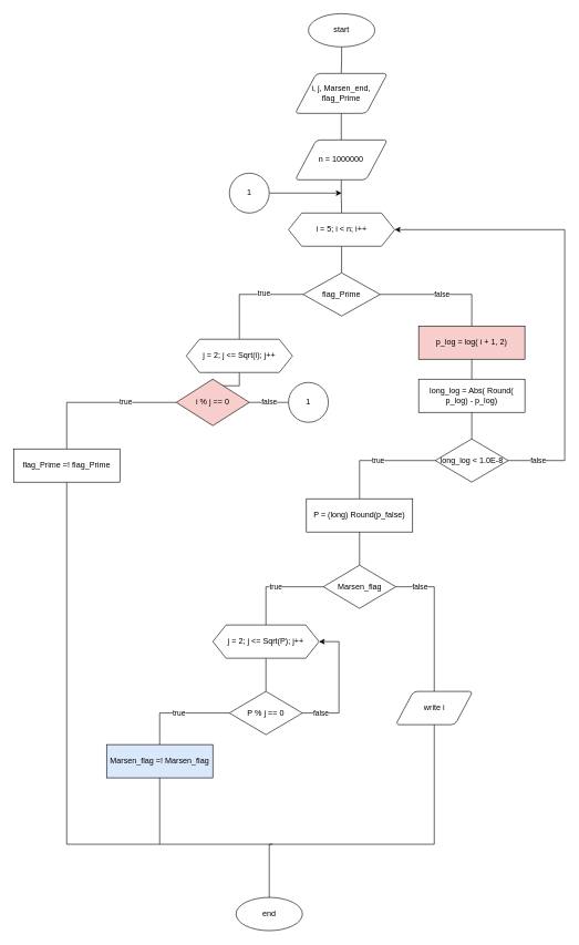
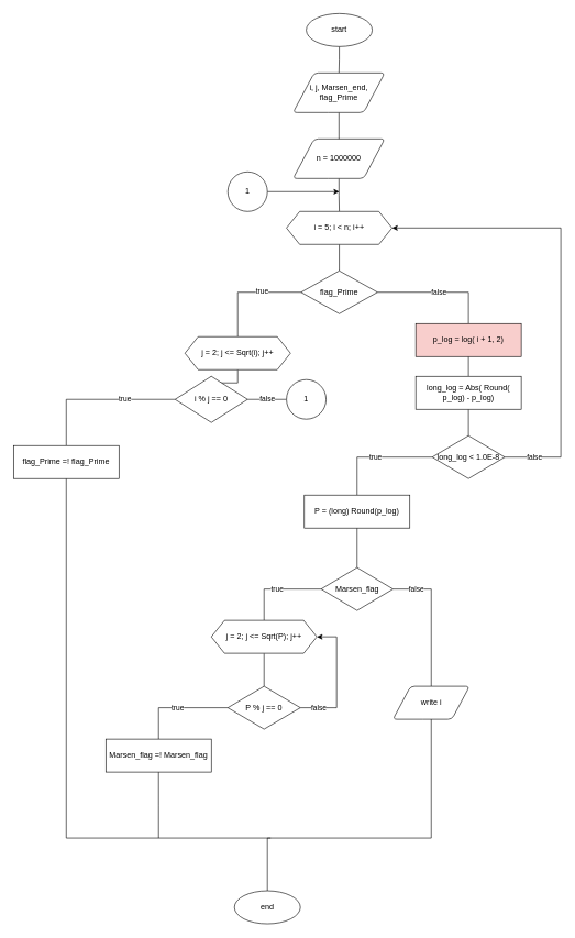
  <mxCell id="0" />
  <mxCell id="1" parent="0" />
  <mxCell id="2" style="edgeStyle=orthogonalEdgeStyle;rounded=0;orthogonalLoop=1;jettySize=auto;html=1;exitX=0.5;exitY=1;exitDx=0;exitDy=0;exitPerimeter=0;entryX=0.5;entryY=0;entryDx=0;entryDy=0;endArrow=none;endFill=0;" edge="1" parent="1" source="3" target="41"><mxGeometry relative="1" as="geometry" /></mxCell>
  <mxCell id="3" value="start" style="strokeWidth=1;html=1;shape=mxgraph.flowchart.start_1;whiteSpace=wrap;" vertex="1" parent="1"><mxGeometry x="464" y="20" width="100" height="50" as="geometry" /></mxCell>
  <mxCell id="4" style="edgeStyle=orthogonalEdgeStyle;rounded=0;orthogonalLoop=1;jettySize=auto;html=1;exitX=0.5;exitY=1;exitDx=0;exitDy=0;endArrow=none;endFill=0;" edge="1" parent="1" source="5" target="7"><mxGeometry relative="1" as="geometry" /></mxCell>
  <mxCell id="5" value="n = 1000000" style="shape=parallelogram;html=1;strokeWidth=1;perimeter=parallelogramPerimeter;whiteSpace=wrap;rounded=1;arcSize=12;size=0.23;" vertex="1" parent="1"><mxGeometry x="444" y="210" width="139" height="60" as="geometry" /></mxCell>
  <mxCell id="6" value="" style="edgeStyle=orthogonalEdgeStyle;rounded=0;orthogonalLoop=1;jettySize=auto;html=1;endArrow=none;endFill=0;" edge="1" parent="1" source="7" target="10"><mxGeometry relative="1" as="geometry" /></mxCell>
  <mxCell id="7" value="i = 5; i &amp;lt; n; i++" style="shape=hexagon;perimeter=hexagonPerimeter2;whiteSpace=wrap;html=1;fixedSize=1;strokeWidth=1;" vertex="1" parent="1"><mxGeometry x="434" y="320" width="160" height="50" as="geometry" /></mxCell>
  <mxCell id="8" value="true" style="edgeStyle=orthogonalEdgeStyle;rounded=0;orthogonalLoop=1;jettySize=auto;html=1;endArrow=none;endFill=0;" edge="1" parent="1" source="10" target="12"><mxGeometry x="-0.281" y="-2" relative="1" as="geometry"><mxPoint as="offset" /></mxGeometry></mxCell>
  <mxCell id="9" value="false" style="edgeStyle=orthogonalEdgeStyle;rounded=0;orthogonalLoop=1;jettySize=auto;html=1;exitX=1;exitY=0.5;exitDx=0;exitDy=0;endArrow=none;endFill=0;" edge="1" parent="1" source="10" target="19"><mxGeometry relative="1" as="geometry" /></mxCell>
  <mxCell id="10" value="flag_Prime" style="rhombus;whiteSpace=wrap;html=1;strokeWidth=1;" vertex="1" parent="1"><mxGeometry x="456" y="410" width="116" height="65" as="geometry" /></mxCell>
  <mxCell id="11" value="" style="edgeStyle=orthogonalEdgeStyle;rounded=0;orthogonalLoop=1;jettySize=auto;html=1;endArrow=none;endFill=0;" edge="1" parent="1" source="12" target="15"><mxGeometry relative="1" as="geometry" /></mxCell>
  <mxCell id="12" value="j = 2; j &amp;lt;= Sqrt(i); j++" style="shape=hexagon;perimeter=hexagonPerimeter2;whiteSpace=wrap;html=1;fixedSize=1;strokeWidth=1;" vertex="1" parent="1"><mxGeometry x="280" y="510" width="160" height="50" as="geometry" /></mxCell>
  <mxCell id="13" value="true" style="edgeStyle=orthogonalEdgeStyle;rounded=0;orthogonalLoop=1;jettySize=auto;html=1;exitX=0;exitY=0.5;exitDx=0;exitDy=0;endArrow=none;endFill=0;" edge="1" parent="1" source="15" target="17"><mxGeometry x="-0.357" relative="1" as="geometry"><Array as="points"><mxPoint y="605" x="100" /></Array><mxPoint as="offset" /></mxGeometry></mxCell>
  <mxCell id="14" value="false" style="edgeStyle=orthogonalEdgeStyle;rounded=0;orthogonalLoop=1;jettySize=auto;html=1;exitX=1;exitY=0.5;exitDx=0;exitDy=0;entryX=0;entryY=0.5;entryDx=0;entryDy=0;entryPerimeter=0;endArrow=none;endFill=0;" edge="1" parent="1" source="15" target="42"><mxGeometry relative="1" as="geometry" /></mxCell>
- <mxCell id="15" value="i % j == 0" style="rhombus;whiteSpace=wrap;html=1;strokeWidth=1;fillColor=#f8cecc;" vertex="1" parent="1"><mxGeometry x="265" y="570" width="110" height="70" as="geometry" /></mxCell>
+ <mxCell id="15" value="i % j == 0" style="rhombus;whiteSpace=wrap;html=1;strokeWidth=1;" vertex="1" parent="1"><mxGeometry x="265" y="570" width="110" height="70" as="geometry" /></mxCell>
  <mxCell id="16" style="edgeStyle=orthogonalEdgeStyle;rounded=0;orthogonalLoop=1;jettySize=auto;html=1;exitX=0.5;exitY=1;exitDx=0;exitDy=0;endArrow=none;endFill=0;" edge="1" parent="1" source="17"><mxGeometry relative="1" as="geometry"><mxPoint x="410" y="1270" as="targetPoint" /><Array as="points"><mxPoint y="1270" x="100" /></Array></mxGeometry></mxCell>
  <mxCell id="17" value="flag_Prime =! flag_Prime" style="rounded=0;whiteSpace=wrap;html=1;strokeWidth=1;" vertex="1" parent="1"><mxGeometry x="20" y="675" width="160" height="50" as="geometry" /></mxCell>
  <mxCell id="18" style="edgeStyle=orthogonalEdgeStyle;rounded=0;orthogonalLoop=1;jettySize=auto;html=1;exitX=0.5;exitY=1;exitDx=0;exitDy=0;entryX=0.5;entryY=0;entryDx=0;entryDy=0;endArrow=none;endFill=0;" edge="1" parent="1" source="19" target="21"><mxGeometry relative="1" as="geometry" /></mxCell>
  <mxCell id="19" value="p_log = log( i + 1, 2)" style="rounded=0;whiteSpace=wrap;html=1;strokeWidth=1;fillColor=#f8cecc;" vertex="1" parent="1"><mxGeometry x="630" y="490" width="160" height="50" as="geometry" /></mxCell>
  <mxCell id="20" style="edgeStyle=orthogonalEdgeStyle;rounded=0;orthogonalLoop=1;jettySize=auto;html=1;exitX=0.5;exitY=1;exitDx=0;exitDy=0;entryX=0.5;entryY=0;entryDx=0;entryDy=0;endArrow=none;endFill=0;" edge="1" parent="1" source="21" target="24"><mxGeometry relative="1" as="geometry" /></mxCell>
  <mxCell id="21" value="long_log = Abs( Round( p_log) - p_log)" style="rounded=0;whiteSpace=wrap;html=1;strokeWidth=1;" vertex="1" parent="1"><mxGeometry x="630" y="570" width="160" height="50" as="geometry" /></mxCell>
  <mxCell id="22" value="true" style="edgeStyle=orthogonalEdgeStyle;rounded=0;orthogonalLoop=1;jettySize=auto;html=1;exitX=0;exitY=0.5;exitDx=0;exitDy=0;entryX=0.5;entryY=0;entryDx=0;entryDy=0;endArrow=none;endFill=0;" edge="1" parent="1" source="24" target="26"><mxGeometry relative="1" as="geometry" /></mxCell>
  <mxCell id="23" value="false" style="edgeStyle=orthogonalEdgeStyle;rounded=0;orthogonalLoop=1;jettySize=auto;html=1;exitX=1;exitY=0.5;exitDx=0;exitDy=0;endArrow=classic;endFill=1;entryX=1;entryY=0.5;entryDx=0;entryDy=0;" edge="1" parent="1" source="24" target="7"><mxGeometry x="-0.869" relative="1" as="geometry"><mxPoint x="840" y="693" as="targetPoint" /><Array as="points"><mxPoint x="850" y="693" /><mxPoint x="850" y="345" /></Array><mxPoint as="offset" /></mxGeometry></mxCell>
  <mxCell id="24" value="long_log &amp;lt; 1.0E-8" style="rhombus;whiteSpace=wrap;html=1;rounded=0;strokeWidth=1;" vertex="1" parent="1"><mxGeometry x="655" y="660" width="110" height="65" as="geometry" /></mxCell>
  <mxCell id="25" value="" style="edgeStyle=orthogonalEdgeStyle;rounded=0;orthogonalLoop=1;jettySize=auto;html=1;endArrow=none;endFill=0;" edge="1" parent="1" source="26" target="29"><mxGeometry relative="1" as="geometry" /></mxCell>
- <mxCell id="26" value="P = (long) Round(p_false)" style="rounded=0;whiteSpace=wrap;html=1;strokeWidth=1;" vertex="1" parent="1"><mxGeometry x="461" y="750" width="160" height="50" as="geometry" /></mxCell>
+ <mxCell id="26" value="P = (long) Round(p_log)" style="rounded=0;whiteSpace=wrap;html=1;strokeWidth=1;" vertex="1" parent="1"><mxGeometry x="461" y="750" width="160" height="50" as="geometry" /></mxCell>
  <mxCell id="27" value="true" style="edgeStyle=orthogonalEdgeStyle;rounded=0;orthogonalLoop=1;jettySize=auto;html=1;exitX=0;exitY=0.5;exitDx=0;exitDy=0;entryX=0.5;entryY=0;entryDx=0;entryDy=0;endArrow=none;endFill=0;" edge="1" parent="1" source="29" target="31"><mxGeometry relative="1" as="geometry" /></mxCell>
  <mxCell id="28" value="false" style="edgeStyle=orthogonalEdgeStyle;rounded=0;orthogonalLoop=1;jettySize=auto;html=1;exitX=1;exitY=0.5;exitDx=0;exitDy=0;endArrow=none;endFill=0;" edge="1" parent="1" source="29" target="38"><mxGeometry x="-0.664" relative="1" as="geometry"><mxPoint x="680" y="893" as="targetPoint" /><mxPoint as="offset" /></mxGeometry></mxCell>
- <mxCell id="29" value="Marsen_flag" style="rhombus;whiteSpace=wrap;html=1;rounded=0;strokeWidth=1;" vertex="1" parent="1"><mxGeometry x="486.5" y="850" width="109" height="65" as="geometry" /></mxCell>
+ <mxCell id="29" value="Marsen_flag" style="rhombus;whiteSpace=wrap;html=1;rounded=0;strokeWidth=1;" vertex="1" parent="1"><mxGeometry x="486.5" y="860" width="109" height="65" as="geometry" /></mxCell>
  <mxCell id="30" style="edgeStyle=orthogonalEdgeStyle;rounded=0;orthogonalLoop=1;jettySize=auto;html=1;exitX=0.5;exitY=1;exitDx=0;exitDy=0;entryX=0.5;entryY=0;entryDx=0;entryDy=0;endArrow=none;endFill=0;" edge="1" parent="1" source="31" target="34"><mxGeometry relative="1" as="geometry" /></mxCell>
  <mxCell id="31" value="j = 2; j &amp;lt;= Sqrt(P); j++" style="shape=hexagon;perimeter=hexagonPerimeter2;whiteSpace=wrap;html=1;fixedSize=1;strokeWidth=1;" vertex="1" parent="1"><mxGeometry x="320" y="940" width="160" height="50" as="geometry" /></mxCell>
  <mxCell id="32" value="true" style="edgeStyle=orthogonalEdgeStyle;rounded=0;orthogonalLoop=1;jettySize=auto;html=1;exitX=0;exitY=0.5;exitDx=0;exitDy=0;entryX=0.5;entryY=0;entryDx=0;entryDy=0;endArrow=none;endFill=0;" edge="1" parent="1" source="34" target="36"><mxGeometry relative="1" as="geometry" /></mxCell>
  <mxCell id="33" value="false" style="edgeStyle=orthogonalEdgeStyle;rounded=0;orthogonalLoop=1;jettySize=auto;html=1;exitX=1;exitY=0.5;exitDx=0;exitDy=0;endArrow=classic;endFill=1;entryX=1;entryY=0.5;entryDx=0;entryDy=0;" edge="1" parent="1" source="34" target="31"><mxGeometry x="-0.71" relative="1" as="geometry"><mxPoint x="500" y="1073" as="targetPoint" /><Array as="points"><mxPoint x="510" y="1072" /><mxPoint x="510" y="965" /></Array><mxPoint as="offset" /></mxGeometry></mxCell>
  <mxCell id="34" value="P % j == 0" style="rhombus;whiteSpace=wrap;html=1;strokeWidth=1;" vertex="1" parent="1"><mxGeometry x="345" y="1040" width="110" height="65" as="geometry" /></mxCell>
  <mxCell id="35" style="edgeStyle=orthogonalEdgeStyle;rounded=0;orthogonalLoop=1;jettySize=auto;html=1;exitX=0.5;exitY=1;exitDx=0;exitDy=0;endArrow=none;endFill=0;" edge="1" parent="1" source="36"><mxGeometry relative="1" as="geometry"><mxPoint x="240" y="1270" as="targetPoint" /></mxGeometry></mxCell>
- <mxCell id="36" value="Marsen_flag =! Marsen_flag" style="rounded=0;whiteSpace=wrap;html=1;strokeWidth=1;fillColor=#dae8fc;" vertex="1" parent="1"><mxGeometry x="160" y="1120" width="160" height="50" as="geometry" /></mxCell>
+ <mxCell id="36" value="Marsen_flag =! Marsen_flag" style="rounded=0;whiteSpace=wrap;html=1;strokeWidth=1;" vertex="1" parent="1"><mxGeometry x="160" y="1120" width="160" height="50" as="geometry" /></mxCell>
  <mxCell id="37" style="edgeStyle=orthogonalEdgeStyle;rounded=0;orthogonalLoop=1;jettySize=auto;html=1;exitX=0.5;exitY=1;exitDx=0;exitDy=0;endArrow=none;endFill=0;entryX=0.5;entryY=0;entryDx=0;entryDy=0;entryPerimeter=0;" edge="1" parent="1" source="38" target="39"><mxGeometry relative="1" as="geometry"><mxPoint x="405" y="1270" as="targetPoint" /><Array as="points"><mxPoint x="654" y="1270" /><mxPoint x="405" y="1270" /></Array></mxGeometry></mxCell>
  <mxCell id="38" value="write i" style="shape=parallelogram;html=1;strokeWidth=1;perimeter=parallelogramPerimeter;whiteSpace=wrap;rounded=1;arcSize=12;size=0.23;" vertex="1" parent="1"><mxGeometry x="595.5" y="1040" width="116" height="50" as="geometry" /></mxCell>
  <mxCell id="39" value="end" style="strokeWidth=1;html=1;shape=mxgraph.flowchart.start_1;whiteSpace=wrap;" vertex="1" parent="1"><mxGeometry x="355" y="1350" width="100" height="50" as="geometry" /></mxCell>
  <mxCell id="40" style="edgeStyle=orthogonalEdgeStyle;rounded=0;orthogonalLoop=1;jettySize=auto;html=1;exitX=0.5;exitY=1;exitDx=0;exitDy=0;entryX=0.5;entryY=0;entryDx=0;entryDy=0;endArrow=none;endFill=0;" edge="1" parent="1" source="41" target="5"><mxGeometry relative="1" as="geometry" /></mxCell>
  <mxCell id="41" value="i, j, Marsen_end, flag_Prime" style="shape=parallelogram;html=1;strokeWidth=1;perimeter=parallelogramPerimeter;whiteSpace=wrap;rounded=1;arcSize=12;size=0.23;" vertex="1" parent="1"><mxGeometry x="444" y="110" width="139" height="60" as="geometry" /></mxCell>
  <mxCell id="42" value="1" style="strokeWidth=1;html=1;shape=mxgraph.flowchart.start_2;whiteSpace=wrap;" vertex="1" parent="1"><mxGeometry x="434" y="575" width="60" height="60" as="geometry" /></mxCell>
  <mxCell id="43" value="" style="edgeStyle=orthogonalEdgeStyle;rounded=0;orthogonalLoop=1;jettySize=auto;html=1;endArrow=classic;endFill=1;" edge="1" parent="1" source="44"><mxGeometry relative="1" as="geometry"><mxPoint x="514" y="290" as="targetPoint" /><Array as="points"><mxPoint x="514" y="290" /></Array></mxGeometry></mxCell>
  <mxCell id="44" value="1" style="strokeWidth=1;html=1;shape=mxgraph.flowchart.start_2;whiteSpace=wrap;" vertex="1" parent="1"><mxGeometry x="345" y="260" width="60" height="60" as="geometry" /></mxCell>
